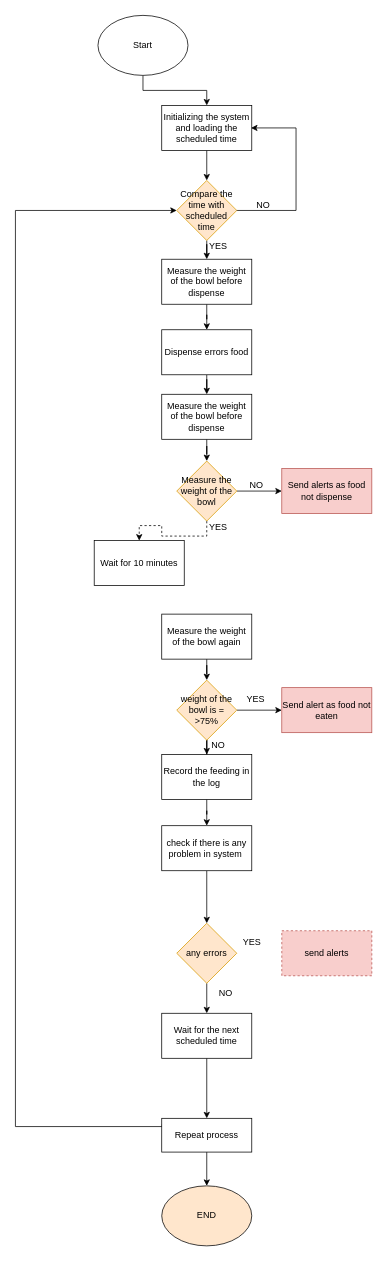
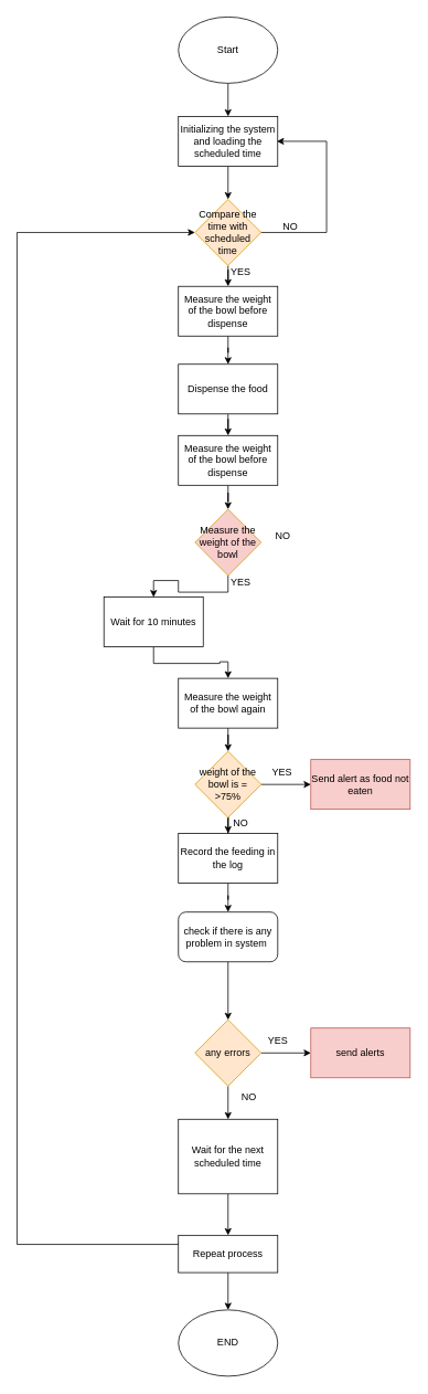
  <mxCell id="0" />
  <mxCell id="1" parent="0" />
  <mxCell id="2" value="" style="edgeStyle=orthogonalEdgeStyle;rounded=0;orthogonalLoop=1;jettySize=auto;html=1;" parent="1" source="3" target="5" edge="1"><mxGeometry relative="1" as="geometry" /></mxCell>
- <mxCell id="3" value="Start" style="ellipse;whiteSpace=wrap;html=1;" parent="1" vertex="1"><mxGeometry x="130" y="20" width="120" height="80" as="geometry" /></mxCell>
+ <mxCell id="3" value="Start" style="ellipse;whiteSpace=wrap;html=1;" parent="1" vertex="1"><mxGeometry x="215" y="20" width="120" height="80" as="geometry" /></mxCell>
  <mxCell id="4" value="" style="edgeStyle=orthogonalEdgeStyle;rounded=0;orthogonalLoop=1;jettySize=auto;html=1;" parent="1" source="5" target="8" edge="1"><mxGeometry relative="1" as="geometry" /></mxCell>
  <mxCell id="5" value="Initializing the system and loading the scheduled time" style="rounded=0;whiteSpace=wrap;html=1;" parent="1" vertex="1"><mxGeometry x="215" y="140" width="120" height="60" as="geometry" /></mxCell>
  <mxCell id="6" style="edgeStyle=orthogonalEdgeStyle;rounded=0;orthogonalLoop=1;jettySize=auto;html=1;" parent="1" edge="1"><mxGeometry relative="1" as="geometry"><mxPoint x="334" y="170" as="targetPoint" /><mxPoint x="309" y="280" as="sourcePoint" /><Array as="points"><mxPoint x="394" y="280" /><mxPoint x="394" y="170" /></Array></mxGeometry></mxCell>
  <mxCell id="7" value="" style="edgeStyle=orthogonalEdgeStyle;rounded=0;orthogonalLoop=1;jettySize=auto;html=1;" parent="1" source="8" target="10" edge="1"><mxGeometry relative="1" as="geometry" /></mxCell>
  <mxCell id="8" value="Compare the time with scheduled time" style="rhombus;whiteSpace=wrap;html=1;rounded=0;fillColor=#ffe6cc;strokeColor=#d79b00;" parent="1" vertex="1"><mxGeometry x="235" y="240" width="80" height="80" as="geometry" /></mxCell>
  <mxCell id="9" value="" style="edgeStyle=orthogonalEdgeStyle;rounded=0;orthogonalLoop=1;jettySize=auto;html=1;" parent="1" source="10" target="12" edge="1"><mxGeometry relative="1" as="geometry" /></mxCell>
  <mxCell id="10" value="Measure the weight of the bowl before dispense" style="rounded=0;whiteSpace=wrap;html=1;" parent="1" vertex="1"><mxGeometry x="215" y="345" width="120" height="60" as="geometry" /></mxCell>
  <mxCell id="11" value="" style="edgeStyle=orthogonalEdgeStyle;rounded=0;orthogonalLoop=1;jettySize=auto;html=1;" parent="1" source="12" target="14" edge="1"><mxGeometry relative="1" as="geometry" /></mxCell>
- <mxCell id="12" value="Dispense errors food" style="whiteSpace=wrap;html=1;rounded=0;" parent="1" vertex="1"><mxGeometry x="215" y="439" width="120" height="60" as="geometry" /></mxCell>
+ <mxCell id="12" value="Dispense the food" style="whiteSpace=wrap;html=1;rounded=0;" parent="1" vertex="1"><mxGeometry x="215" y="439" width="120" height="60" as="geometry" /></mxCell>
  <mxCell id="13" value="" style="edgeStyle=orthogonalEdgeStyle;rounded=0;orthogonalLoop=1;jettySize=auto;html=1;" parent="1" source="14" target="19" edge="1"><mxGeometry relative="1" as="geometry" /></mxCell>
  <mxCell id="14" value="Measure the weight of the bowl before dispense" style="whiteSpace=wrap;html=1;rounded=0;" parent="1" vertex="1"><mxGeometry x="215" y="525" width="120" height="60" as="geometry" /></mxCell>
  <mxCell id="15" value="NO" style="text;html=1;align=center;verticalAlign=middle;resizable=0;points=[];autosize=1;strokeColor=none;fillColor=none;" parent="1" vertex="1"><mxGeometry x="330" y="258" width="40" height="30" as="geometry" /></mxCell>
  <mxCell id="16" value="YES" style="text;html=1;align=center;verticalAlign=middle;resizable=0;points=[];autosize=1;strokeColor=none;fillColor=none;" parent="1" vertex="1"><mxGeometry x="265" y="313" width="50" height="30" as="geometry" /></mxCell>
- <mxCell id="17" value="" style="edgeStyle=orthogonalEdgeStyle;rounded=0;orthogonalLoop=1;jettySize=auto;html=1;dashed=1;" parent="1" source="19" target="21" edge="1"><mxGeometry relative="1" as="geometry" /></mxCell>
- <mxCell id="18" value="" style="edgeStyle=orthogonalEdgeStyle;rounded=0;orthogonalLoop=1;jettySize=auto;html=1;" parent="1" source="19" target="47" edge="1"><mxGeometry relative="1" as="geometry" /></mxCell>
- <mxCell id="19" value="Measure the weight of the bowl " style="rhombus;whiteSpace=wrap;html=1;rounded=0;fillColor=#ffe6cc;strokeColor=#d79b00;" parent="1" vertex="1"><mxGeometry x="235" y="614" width="80" height="80" as="geometry" /></mxCell>
+ <mxCell id="17" value="" style="edgeStyle=orthogonalEdgeStyle;rounded=0;orthogonalLoop=1;jettySize=auto;html=1;" parent="1" source="19" target="21" edge="1"><mxGeometry relative="1" as="geometry" /></mxCell>
+ <mxCell id="19" value="Measure the weight of the bowl " style="rhombus;whiteSpace=wrap;html=1;rounded=0;fillColor=#f8cecc;strokeColor=#d79b00;" parent="1" vertex="1"><mxGeometry x="235" y="614" width="80" height="80" as="geometry" /></mxCell>
+ <mxCell id="20" value="" style="edgeStyle=orthogonalEdgeStyle;rounded=0;orthogonalLoop=1;jettySize=auto;html=1;" parent="1" source="21" target="23" edge="1"><mxGeometry relative="1" as="geometry" /></mxCell>
  <mxCell id="21" value="Wait for 10 minutes" style="whiteSpace=wrap;html=1;rounded=0;" parent="1" vertex="1"><mxGeometry x="125" y="720" width="120" height="60" as="geometry" /></mxCell>
  <mxCell id="22" value="" style="edgeStyle=orthogonalEdgeStyle;rounded=0;orthogonalLoop=1;jettySize=auto;html=1;" parent="1" source="23" target="26" edge="1"><mxGeometry relative="1" as="geometry" /></mxCell>
  <mxCell id="23" value="Measure the weight of the bowl again" style="whiteSpace=wrap;html=1;rounded=0;" parent="1" vertex="1"><mxGeometry x="215" y="818" width="120" height="60" as="geometry" /></mxCell>
  <mxCell id="24" value="" style="edgeStyle=orthogonalEdgeStyle;rounded=0;orthogonalLoop=1;jettySize=auto;html=1;" parent="1" source="26" target="27" edge="1"><mxGeometry relative="1" as="geometry" /></mxCell>
  <mxCell id="25" value="" style="edgeStyle=orthogonalEdgeStyle;rounded=0;orthogonalLoop=1;jettySize=auto;html=1;" parent="1" source="26" target="30" edge="1"><mxGeometry relative="1" as="geometry" /></mxCell>
  <mxCell id="26" value="weight of the bowl is = &amp;gt;75%" style="rhombus;whiteSpace=wrap;html=1;rounded=0;fillColor=#ffe6cc;strokeColor=#d79b00;" parent="1" vertex="1"><mxGeometry x="235" y="906" width="80" height="80" as="geometry" /></mxCell>
  <mxCell id="27" value="Send alert as food not eaten" style="whiteSpace=wrap;html=1;rounded=0;fillColor=#f8cecc;strokeColor=#b85450;" parent="1" vertex="1"><mxGeometry x="375" y="916" width="120" height="60" as="geometry" /></mxCell>
  <mxCell id="28" value="YES" style="text;html=1;align=center;verticalAlign=middle;resizable=0;points=[];autosize=1;strokeColor=none;fillColor=none;" parent="1" vertex="1"><mxGeometry x="315" y="916" width="50" height="30" as="geometry" /></mxCell>
  <mxCell id="29" value="" style="edgeStyle=orthogonalEdgeStyle;rounded=0;orthogonalLoop=1;jettySize=auto;html=1;" parent="1" source="30" target="33" edge="1"><mxGeometry relative="1" as="geometry" /></mxCell>
  <mxCell id="30" value="Record the feeding in the log" style="whiteSpace=wrap;html=1;rounded=0;" parent="1" vertex="1"><mxGeometry x="215" y="1005" width="120" height="60" as="geometry" /></mxCell>
  <mxCell id="31" value="NO" style="text;html=1;align=center;verticalAlign=middle;resizable=0;points=[];autosize=1;strokeColor=none;fillColor=none;" parent="1" vertex="1"><mxGeometry x="270" y="978" width="40" height="30" as="geometry" /></mxCell>
  <mxCell id="32" value="" style="edgeStyle=orthogonalEdgeStyle;rounded=0;orthogonalLoop=1;jettySize=auto;html=1;" parent="1" source="33" target="36" edge="1"><mxGeometry relative="1" as="geometry" /></mxCell>
- <mxCell id="33" value="check if there is any problem in system&amp;nbsp;" style="whiteSpace=wrap;html=1;rounded=0;" parent="1" vertex="1"><mxGeometry x="215" y="1100" width="120" height="60" as="geometry" /></mxCell>
+ <mxCell id="33" value="check if there is any problem in system&amp;nbsp;" style="whiteSpace=wrap;html=1;rounded=1;" parent="1" vertex="1"><mxGeometry x="215" y="1100" width="120" height="60" as="geometry" /></mxCell>
+ <mxCell id="34" value="" style="edgeStyle=orthogonalEdgeStyle;rounded=0;orthogonalLoop=1;jettySize=auto;html=1;" parent="1" source="36" target="37" edge="1"><mxGeometry relative="1" as="geometry" /></mxCell>
  <mxCell id="35" value="" style="edgeStyle=orthogonalEdgeStyle;rounded=0;orthogonalLoop=1;jettySize=auto;html=1;" parent="1" source="36" target="39" edge="1"><mxGeometry relative="1" as="geometry" /></mxCell>
  <mxCell id="36" value="any errors" style="rhombus;whiteSpace=wrap;html=1;rounded=0;fillColor=#ffe6cc;strokeColor=#d79b00;" parent="1" vertex="1"><mxGeometry x="235" y="1230" width="80" height="80" as="geometry" /></mxCell>
- <mxCell id="37" value="send alerts" style="whiteSpace=wrap;html=1;rounded=0;fillColor=#f8cecc;strokeColor=#b85450;dashed=1;" parent="1" vertex="1"><mxGeometry x="375" y="1240" width="120" height="60" as="geometry" /></mxCell>
+ <mxCell id="37" value="send alerts" style="whiteSpace=wrap;html=1;rounded=0;fillColor=#f8cecc;strokeColor=#b85450;" parent="1" vertex="1"><mxGeometry x="375" y="1240" width="120" height="60" as="geometry" /></mxCell>
  <mxCell id="38" value="" style="edgeStyle=orthogonalEdgeStyle;rounded=0;orthogonalLoop=1;jettySize=auto;html=1;" parent="1" source="39" target="44" edge="1"><mxGeometry relative="1" as="geometry" /></mxCell>
- <mxCell id="39" value="Wait for the next scheduled time" style="whiteSpace=wrap;html=1;rounded=0;" parent="1" vertex="1"><mxGeometry x="215" y="1350" width="120" height="60" as="geometry" /></mxCell>
+ <mxCell id="39" value="Wait for the next scheduled time" style="whiteSpace=wrap;html=1;rounded=0;" parent="1" vertex="1"><mxGeometry x="215" y="1350" width="120" height="90" as="geometry" /></mxCell>
  <mxCell id="40" value="NO" style="text;html=1;align=center;verticalAlign=middle;resizable=0;points=[];autosize=1;strokeColor=none;fillColor=none;" parent="1" vertex="1"><mxGeometry x="280" y="1308" width="40" height="30" as="geometry" /></mxCell>
  <mxCell id="41" value="YES" style="text;html=1;align=center;verticalAlign=middle;resizable=0;points=[];autosize=1;strokeColor=none;fillColor=none;" parent="1" vertex="1"><mxGeometry x="310" y="1240" width="50" height="30" as="geometry" /></mxCell>
  <mxCell id="42" value="" style="edgeStyle=orthogonalEdgeStyle;rounded=0;orthogonalLoop=1;jettySize=auto;html=1;entryX=0;entryY=0.5;entryDx=0;entryDy=0;exitX=0.005;exitY=0.176;exitDx=0;exitDy=0;exitPerimeter=0;" parent="1" source="44" edge="1"><mxGeometry relative="1" as="geometry"><mxPoint x="340" y="1500" as="sourcePoint" /><mxPoint x="235" y="280" as="targetPoint" /><Array as="points"><mxPoint x="20" y="1501" /><mxPoint x="20" y="280" /></Array></mxGeometry></mxCell>
  <mxCell id="43" value="" style="edgeStyle=orthogonalEdgeStyle;rounded=0;orthogonalLoop=1;jettySize=auto;html=1;" parent="1" source="44" target="45" edge="1"><mxGeometry relative="1" as="geometry" /></mxCell>
  <mxCell id="44" value="Repeat process" style="whiteSpace=wrap;html=1;rounded=0;" parent="1" vertex="1"><mxGeometry x="215" y="1490" width="120" height="45" as="geometry" /></mxCell>
- <mxCell id="45" value="END" style="ellipse;whiteSpace=wrap;html=1;fillColor=#ffe6cc;" parent="1" vertex="1"><mxGeometry x="215" y="1580" width="120" height="80" as="geometry" /></mxCell>
+ <mxCell id="45" value="END" style="ellipse;whiteSpace=wrap;html=1;" parent="1" vertex="1"><mxGeometry x="215" y="1580" width="120" height="80" as="geometry" /></mxCell>
  <mxCell id="46" value="YES" style="text;html=1;align=center;verticalAlign=middle;resizable=0;points=[];autosize=1;strokeColor=none;fillColor=none;" parent="1" vertex="1"><mxGeometry x="265" y="688" width="50" height="30" as="geometry" /></mxCell>
- <mxCell id="47" value="Send alerts as food not dispense" style="whiteSpace=wrap;html=1;rounded=0;fillColor=#f8cecc;strokeColor=#b85450;" parent="1" vertex="1"><mxGeometry x="375" y="624" width="120" height="60" as="geometry" /></mxCell>
  <mxCell id="48" value="NO" style="text;html=1;align=center;verticalAlign=middle;resizable=0;points=[];autosize=1;strokeColor=none;fillColor=none;" parent="1" vertex="1"><mxGeometry x="321" y="632" width="40" height="30" as="geometry" /></mxCell>
